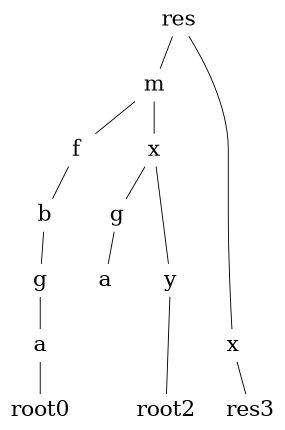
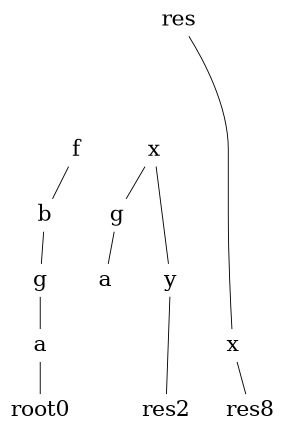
  graph {
    node [fontsize=24 shape=plaintext]
    n1 [label=root0]
-   n2 [label=root2]
-   n3 [label=res3]
+   n2 [label=res2]
+   n3 [label=res8]
    n4 [label=res]
-   n5 [label=m]
    n6 [label=x]
    n7 [label=f]
    n8 [label=x]
    n9 [label=a]
    n10 [label=a]
    n11 [label=b]
    n12 [label=g]
    n13 [label=g]
    n14 [label=y]
    subgraph sub_1 {
      rank=same
      n1
      n2
      n3
    }
-   n4 -- n5
    n4 -- n6
-   n5 -- n7
-   n5 -- n8
    n6 -- n3
    n7 -- n11
    n8 -- n13
    n8 -- n14
    n9 -- n1
    n11 -- n12
    n12 -- n9
    n13 -- n10
    n14 -- n2
  }
